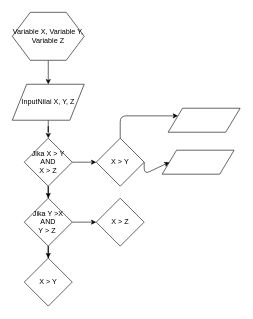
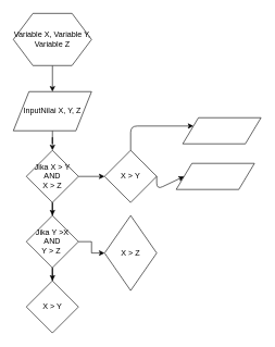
  <mxCell id="0" />
  <mxCell id="1" parent="0" />
  <mxCell id="2" value="" style="edgeStyle=orthogonalEdgeStyle;rounded=0;orthogonalLoop=1;jettySize=auto;html=1;" edge="1" parent="1" source="3" target="5"><mxGeometry relative="1" as="geometry" /></mxCell>
  <mxCell id="3" value="Variable X, Variable Y, Variable Z" style="shape=hexagon;perimeter=hexagonPerimeter2;whiteSpace=wrap;html=1;" vertex="1" parent="1"><mxGeometry x="20" y="20" width="120" height="80" as="geometry" /></mxCell>
  <mxCell id="4" value="" style="edgeStyle=orthogonalEdgeStyle;rounded=0;orthogonalLoop=1;jettySize=auto;html=1;" edge="1" parent="1" source="5" target="8"><mxGeometry relative="1" as="geometry" /></mxCell>
  <mxCell id="5" value="InputNilai X, Y, Z" style="shape=parallelogram;perimeter=parallelogramPerimeter;whiteSpace=wrap;html=1;" vertex="1" parent="1"><mxGeometry x="20" y="140" width="120" height="60" as="geometry" /></mxCell>
  <mxCell id="6" value="" style="edgeStyle=orthogonalEdgeStyle;rounded=0;orthogonalLoop=1;jettySize=auto;html=1;" edge="1" parent="1" source="8" target="11"><mxGeometry relative="1" as="geometry" /></mxCell>
  <mxCell id="7" value="" style="edgeStyle=orthogonalEdgeStyle;rounded=0;orthogonalLoop=1;jettySize=auto;html=1;" edge="1" parent="1" source="8" target="14"><mxGeometry relative="1" as="geometry" /></mxCell>
  <mxCell id="8" value="Jika X &amp;gt; Y&lt;br&gt;AND&lt;br&gt;X &amp;gt; Z" style="rhombus;whiteSpace=wrap;html=1;" vertex="1" parent="1"><mxGeometry x="40" y="230" width="80" height="80" as="geometry" /></mxCell>
  <mxCell id="9" value="" style="edgeStyle=orthogonalEdgeStyle;rounded=0;orthogonalLoop=1;jettySize=auto;html=1;" edge="1" parent="1" source="11" target="12"><mxGeometry relative="1" as="geometry" /></mxCell>
  <mxCell id="10" value="" style="edgeStyle=orthogonalEdgeStyle;rounded=0;orthogonalLoop=1;jettySize=auto;html=1;" edge="1" parent="1" source="11" target="13"><mxGeometry relative="1" as="geometry" /></mxCell>
  <mxCell id="11" value="Jika Y &amp;gt;X&lt;br&gt;AND&lt;br&gt;Y &amp;gt; Z&amp;nbsp;" style="rhombus;whiteSpace=wrap;html=1;" vertex="1" parent="1"><mxGeometry x="40" y="330" width="80" height="80" as="geometry" /></mxCell>
  <mxCell id="12" value="X &amp;gt; Y" style="rhombus;whiteSpace=wrap;html=1;" vertex="1" parent="1"><mxGeometry x="40" y="430" width="80" height="80" as="geometry" /></mxCell>
- <mxCell id="13" value="X &amp;gt; Z" style="rhombus;whiteSpace=wrap;html=1;" vertex="1" parent="1"><mxGeometry x="160" y="330" width="80" height="80" as="geometry" /></mxCell>
+ <mxCell id="13" value="X &amp;gt; Z" style="rhombus;whiteSpace=wrap;html=1;" vertex="1" parent="1"><mxGeometry x="160" y="330" width="80" height="115" as="geometry" /></mxCell>
  <mxCell id="14" value="X &amp;gt; Y" style="rhombus;whiteSpace=wrap;html=1;" vertex="1" parent="1"><mxGeometry x="160" y="230" width="80" height="80" as="geometry" /></mxCell>
  <mxCell id="15" value="" style="shape=parallelogram;perimeter=parallelogramPerimeter;whiteSpace=wrap;html=1;" vertex="1" parent="1"><mxGeometry x="280" y="180" width="120" height="40" as="geometry" /></mxCell>
  <mxCell id="16" value="" style="shape=parallelogram;perimeter=parallelogramPerimeter;whiteSpace=wrap;html=1;" vertex="1" parent="1"><mxGeometry x="270" y="250" width="120" height="40" as="geometry" /></mxCell>
  <mxCell id="17" value="" style="edgeStyle=elbowEdgeStyle;elbow=horizontal;endArrow=classic;html=1;exitX=0.5;exitY=0;exitDx=0;exitDy=0;entryX=0;entryY=0.25;entryDx=0;entryDy=0;" edge="1" parent="1" source="14" target="15"><mxGeometry width="50" height="50" relative="1" as="geometry"><mxPoint x="190" y="270" as="sourcePoint" /><mxPoint x="240" y="220" as="targetPoint" /><Array as="points"><mxPoint x="200" y="230" /></Array></mxGeometry></mxCell>
  <mxCell id="18" value="" style="edgeStyle=elbowEdgeStyle;elbow=horizontal;endArrow=classic;html=1;exitX=1;exitY=0.5;exitDx=0;exitDy=0;entryX=0;entryY=0.5;entryDx=0;entryDy=0;" edge="1" parent="1" source="14" target="16"><mxGeometry width="50" height="50" relative="1" as="geometry"><mxPoint x="260" y="310" as="sourcePoint" /><mxPoint x="310" y="260" as="targetPoint" /><Array as="points"><mxPoint x="240" y="290" /></Array></mxGeometry></mxCell>
